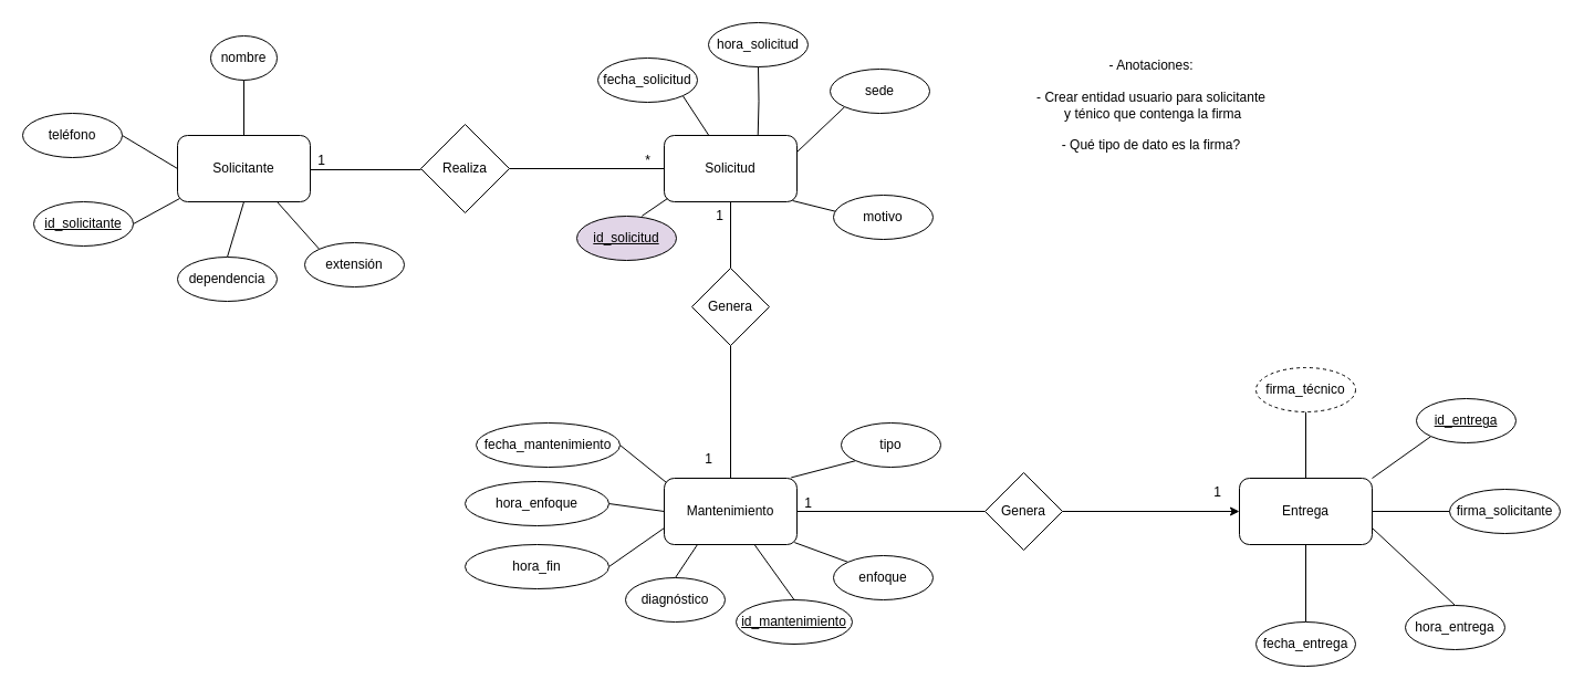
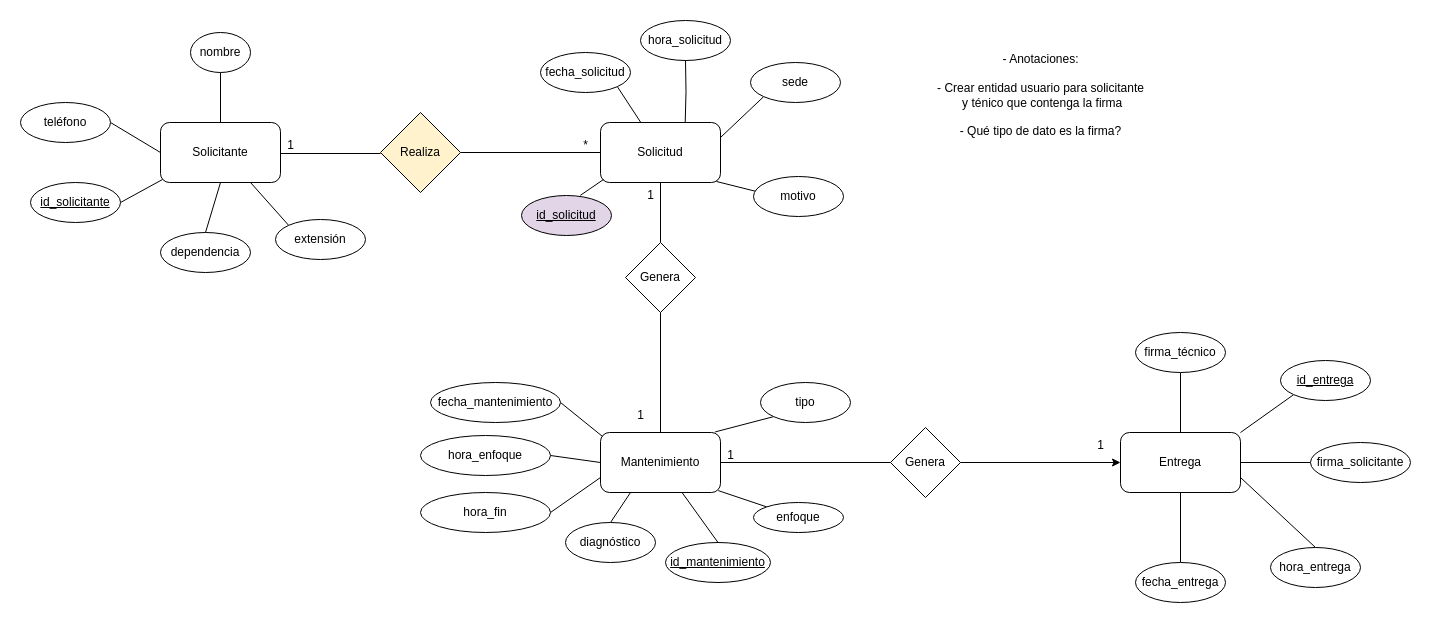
  <mxCell id="0" />
  <mxCell id="1" parent="0" />
  <mxCell id="2" style="edgeStyle=orthogonalEdgeStyle;rounded=0;orthogonalLoop=1;jettySize=auto;html=1;endArrow=none;endFill=0;" parent="1" edge="1"><mxGeometry relative="1" as="geometry"><mxPoint x="280" y="153" as="sourcePoint" /><mxPoint x="380" y="153" as="targetPoint" /></mxGeometry></mxCell>
  <mxCell id="3" style="rounded=0;orthogonalLoop=1;jettySize=auto;html=1;exitX=0;exitY=1;exitDx=0;exitDy=0;entryX=1;entryY=0.5;entryDx=0;entryDy=0;endArrow=none;endFill=0;" parent="1" target="51" edge="1"><mxGeometry relative="1" as="geometry"><mxPoint x="162" y="179" as="sourcePoint" /><mxPoint x="118.759" y="224.831" as="targetPoint" /></mxGeometry></mxCell>
  <mxCell id="4" style="rounded=0;orthogonalLoop=1;jettySize=auto;html=1;exitX=0.75;exitY=1;exitDx=0;exitDy=0;entryX=0;entryY=0;entryDx=0;entryDy=0;endArrow=none;endFill=0;" parent="1" source="5" target="57" edge="1"><mxGeometry relative="1" as="geometry"><mxPoint x="300" y="262" as="targetPoint" /></mxGeometry></mxCell>
  <mxCell id="5" value="Solicitante" style="rounded=1;whiteSpace=wrap;html=1;" parent="1" vertex="1"><mxGeometry x="160" y="122" width="120" height="60" as="geometry" /></mxCell>
  <mxCell id="6" style="edgeStyle=orthogonalEdgeStyle;rounded=0;orthogonalLoop=1;jettySize=auto;html=1;entryX=0.5;entryY=0;entryDx=0;entryDy=0;endArrow=none;endFill=0;" parent="1" source="7" target="30" edge="1"><mxGeometry relative="1" as="geometry" /></mxCell>
  <mxCell id="7" value="Solicitud" style="rounded=1;whiteSpace=wrap;html=1;" parent="1" vertex="1"><mxGeometry x="600" y="122" width="120" height="60" as="geometry" /></mxCell>
  <mxCell id="8" style="rounded=0;orthogonalLoop=1;jettySize=auto;html=1;exitX=0.25;exitY=1;exitDx=0;exitDy=0;entryX=0.5;entryY=0;entryDx=0;entryDy=0;endArrow=none;endFill=0;" parent="1" source="11" target="33" edge="1"><mxGeometry relative="1" as="geometry"><mxPoint x="601" y="489" as="sourcePoint" /><mxPoint x="561" y="519" as="targetPoint" /></mxGeometry></mxCell>
  <mxCell id="9" style="rounded=0;orthogonalLoop=1;jettySize=auto;html=1;exitX=0.023;exitY=0.076;exitDx=0;exitDy=0;entryX=1;entryY=0.5;entryDx=0;entryDy=0;endArrow=none;endFill=0;exitPerimeter=0;" parent="1" source="11" target="34" edge="1"><mxGeometry relative="1" as="geometry" /></mxCell>
  <mxCell id="10" style="edgeStyle=orthogonalEdgeStyle;rounded=0;orthogonalLoop=1;jettySize=auto;html=1;exitX=1;exitY=0.5;exitDx=0;exitDy=0;endArrow=none;endFill=0;" parent="1" source="11" target="38" edge="1"><mxGeometry relative="1" as="geometry" /></mxCell>
  <mxCell id="11" value="Mantenimiento" style="rounded=1;whiteSpace=wrap;html=1;" parent="1" vertex="1"><mxGeometry x="600" y="432" width="120" height="60" as="geometry" /></mxCell>
  <mxCell id="12" value="Entrega" style="rounded=1;whiteSpace=wrap;html=1;" parent="1" vertex="1"><mxGeometry x="1120" y="432" width="120" height="60" as="geometry" /></mxCell>
  <mxCell id="13" style="rounded=0;orthogonalLoop=1;jettySize=auto;html=1;exitX=1;exitY=0.5;exitDx=0;exitDy=0;endArrow=none;endFill=0;entryX=0;entryY=0.5;entryDx=0;entryDy=0;" parent="1" source="15" target="5" edge="1"><mxGeometry relative="1" as="geometry" /></mxCell>
  <mxCell id="14" style="rounded=0;orthogonalLoop=1;jettySize=auto;html=1;endArrow=none;endFill=0;exitX=0.5;exitY=1;exitDx=0;exitDy=0;entryX=0.5;entryY=0;entryDx=0;entryDy=0;" parent="1" source="5" target="18" edge="1"><mxGeometry relative="1" as="geometry"><mxPoint x="160" y="182" as="sourcePoint" /><mxPoint x="200" y="262" as="targetPoint" /></mxGeometry></mxCell>
  <mxCell id="15" value="teléfono" style="ellipse;whiteSpace=wrap;html=1;" parent="1" vertex="1"><mxGeometry x="20" y="102" width="90" height="40" as="geometry" /></mxCell>
  <mxCell id="16" style="rounded=0;orthogonalLoop=1;jettySize=auto;html=1;endArrow=none;endFill=0;entryX=0.5;entryY=0;entryDx=0;entryDy=0;" parent="1" source="17" target="5" edge="1"><mxGeometry relative="1" as="geometry"><mxPoint x="243" y="30" as="sourcePoint" /></mxGeometry></mxCell>
  <mxCell id="17" value="nombre" style="ellipse;whiteSpace=wrap;html=1;" parent="1" vertex="1"><mxGeometry x="190" y="32" width="60" height="40" as="geometry" /></mxCell>
  <mxCell id="18" value="dependencia" style="ellipse;whiteSpace=wrap;html=1;" parent="1" vertex="1"><mxGeometry x="160" y="232" width="90" height="40" as="geometry" /></mxCell>
  <mxCell id="19" style="edgeStyle=orthogonalEdgeStyle;rounded=0;orthogonalLoop=1;jettySize=auto;html=1;endArrow=none;endFill=0;exitX=1;exitY=0.5;exitDx=0;exitDy=0;" parent="1" source="20" target="7" edge="1"><mxGeometry relative="1" as="geometry"><Array as="points" /><mxPoint x="540" y="152" as="sourcePoint" /></mxGeometry></mxCell>
- <mxCell id="20" value="Realiza" style="rhombus;whiteSpace=wrap;html=1;" parent="1" vertex="1"><mxGeometry x="380" y="112" width="80" height="80" as="geometry" /></mxCell>
+ <mxCell id="20" value="Realiza" style="rhombus;whiteSpace=wrap;html=1;fillColor=#fff2cc;" parent="1" vertex="1"><mxGeometry x="380" y="112" width="80" height="80" as="geometry" /></mxCell>
  <mxCell id="21" value="hora_solicitud" style="ellipse;whiteSpace=wrap;html=1;" parent="1" vertex="1"><mxGeometry x="640" y="20" width="90" height="40" as="geometry" /></mxCell>
  <mxCell id="22" style="rounded=0;orthogonalLoop=1;jettySize=auto;html=1;exitX=1;exitY=1;exitDx=0;exitDy=0;endArrow=none;endFill=0;" parent="1" source="23" target="7" edge="1"><mxGeometry relative="1" as="geometry" /></mxCell>
  <mxCell id="23" value="fecha_solicitud" style="ellipse;whiteSpace=wrap;html=1;" parent="1" vertex="1"><mxGeometry x="540" y="52" width="90" height="40" as="geometry" /></mxCell>
  <mxCell id="24" style="edgeStyle=orthogonalEdgeStyle;rounded=0;orthogonalLoop=1;jettySize=auto;html=1;entryX=0.706;entryY=0.024;entryDx=0;entryDy=0;entryPerimeter=0;endArrow=none;endFill=0;" parent="1" edge="1"><mxGeometry relative="1" as="geometry"><mxPoint x="685" y="60" as="sourcePoint" /><mxPoint x="684.72" y="121.44" as="targetPoint" /></mxGeometry></mxCell>
  <mxCell id="25" style="rounded=0;orthogonalLoop=1;jettySize=auto;html=1;exitX=0;exitY=1;exitDx=0;exitDy=0;entryX=1;entryY=0.25;entryDx=0;entryDy=0;endArrow=none;endFill=0;" parent="1" source="26" target="7" edge="1"><mxGeometry relative="1" as="geometry" /></mxCell>
  <mxCell id="26" value="sede" style="ellipse;whiteSpace=wrap;html=1;" parent="1" vertex="1"><mxGeometry x="750" y="62" width="90" height="40" as="geometry" /></mxCell>
  <mxCell id="27" style="rounded=0;orthogonalLoop=1;jettySize=auto;html=1;exitX=0;exitY=0.5;exitDx=0;exitDy=0;endArrow=none;endFill=0;" parent="1" edge="1"><mxGeometry relative="1" as="geometry"><mxPoint x="716" y="181" as="targetPoint" /><mxPoint x="756" y="191" as="sourcePoint" /></mxGeometry></mxCell>
  <mxCell id="28" value="motivo" style="ellipse;whiteSpace=wrap;html=1;" parent="1" vertex="1"><mxGeometry x="753" y="176" width="90" height="40" as="geometry" /></mxCell>
  <mxCell id="29" style="edgeStyle=orthogonalEdgeStyle;rounded=0;orthogonalLoop=1;jettySize=auto;html=1;endArrow=none;endFill=0;" parent="1" source="30" target="11" edge="1"><mxGeometry relative="1" as="geometry" /></mxCell>
  <mxCell id="30" value="Genera" style="rhombus;whiteSpace=wrap;html=1;" parent="1" vertex="1"><mxGeometry x="625" y="242" width="70" height="70" as="geometry" /></mxCell>
  <mxCell id="31" style="rounded=0;orthogonalLoop=1;jettySize=auto;html=1;exitX=0;exitY=0;exitDx=0;exitDy=0;entryX=0.965;entryY=0.952;entryDx=0;entryDy=0;endArrow=none;endFill=0;entryPerimeter=0;" parent="1" source="32" edge="1"><mxGeometry relative="1" as="geometry"><mxPoint x="760.333" y="518.79" as="sourcePoint" /><mxPoint x="717.8" y="490.12" as="targetPoint" /></mxGeometry></mxCell>
- <mxCell id="32" value="enfoque" style="ellipse;whiteSpace=wrap;html=1;" parent="1" vertex="1"><mxGeometry x="753" y="502" width="90" height="40" as="geometry" /></mxCell>
+ <mxCell id="32" value="enfoque" style="ellipse;whiteSpace=wrap;html=1;" parent="1" vertex="1"><mxGeometry x="753" y="502" width="90" height="30" as="geometry" /></mxCell>
  <mxCell id="33" value="diagnóstico" style="ellipse;whiteSpace=wrap;html=1;" parent="1" vertex="1"><mxGeometry x="565" y="522" width="90" height="40" as="geometry" /></mxCell>
  <mxCell id="34" value="fecha_mantenimiento" style="ellipse;whiteSpace=wrap;html=1;" parent="1" vertex="1"><mxGeometry x="430" y="382" width="130" height="40" as="geometry" /></mxCell>
  <mxCell id="35" style="rounded=0;orthogonalLoop=1;jettySize=auto;html=1;exitX=0;exitY=1;exitDx=0;exitDy=0;entryX=0.956;entryY=-0.01;entryDx=0;entryDy=0;endArrow=none;endFill=0;entryPerimeter=0;" parent="1" source="36" target="11" edge="1"><mxGeometry relative="1" as="geometry" /></mxCell>
  <mxCell id="36" value="tipo" style="ellipse;whiteSpace=wrap;html=1;" parent="1" vertex="1"><mxGeometry x="760" y="382" width="90" height="40" as="geometry" /></mxCell>
  <mxCell id="37" style="edgeStyle=orthogonalEdgeStyle;rounded=0;orthogonalLoop=1;jettySize=auto;html=1;exitX=1;exitY=0.5;exitDx=0;exitDy=0;" parent="1" source="38" target="12" edge="1"><mxGeometry relative="1" as="geometry" /></mxCell>
  <mxCell id="38" value="Genera" style="rhombus;whiteSpace=wrap;html=1;" parent="1" vertex="1"><mxGeometry x="890" y="427" width="70" height="70" as="geometry" /></mxCell>
  <mxCell id="39" style="rounded=0;orthogonalLoop=1;jettySize=auto;html=1;exitX=0;exitY=0.5;exitDx=0;exitDy=0;entryX=1;entryY=0.5;entryDx=0;entryDy=0;endArrow=none;endFill=0;" parent="1" source="40" target="12" edge="1"><mxGeometry relative="1" as="geometry" /></mxCell>
  <mxCell id="40" value="firma_solicitante" style="ellipse;whiteSpace=wrap;html=1;" parent="1" vertex="1"><mxGeometry x="1310" y="442" width="100" height="40" as="geometry" /></mxCell>
  <mxCell id="41" style="rounded=0;orthogonalLoop=1;jettySize=auto;html=1;exitX=0.5;exitY=0;exitDx=0;exitDy=0;entryX=0.5;entryY=1;entryDx=0;entryDy=0;endArrow=none;endFill=0;" parent="1" source="42" target="12" edge="1"><mxGeometry relative="1" as="geometry" /></mxCell>
  <mxCell id="42" value="fecha_entrega" style="ellipse;whiteSpace=wrap;html=1;" parent="1" vertex="1"><mxGeometry x="1135" y="562" width="90" height="40" as="geometry" /></mxCell>
  <mxCell id="43" style="rounded=0;orthogonalLoop=1;jettySize=auto;html=1;exitX=0.5;exitY=1;exitDx=0;exitDy=0;entryX=0.5;entryY=0;entryDx=0;entryDy=0;endArrow=none;endFill=0;" parent="1" source="44" target="12" edge="1"><mxGeometry relative="1" as="geometry" /></mxCell>
- <mxCell id="44" value="firma_técnico" style="ellipse;whiteSpace=wrap;html=1;dashed=1;" parent="1" vertex="1"><mxGeometry x="1135" y="332" width="90" height="40" as="geometry" /></mxCell>
+ <mxCell id="44" value="firma_técnico" style="ellipse;whiteSpace=wrap;html=1;" parent="1" vertex="1"><mxGeometry x="1135" y="332" width="90" height="40" as="geometry" /></mxCell>
  <mxCell id="45" value="1" style="text;html=1;align=center;verticalAlign=middle;resizable=0;points=[];autosize=1;strokeColor=none;fillColor=none;" parent="1" vertex="1"><mxGeometry x="275" y="130" width="30" height="30" as="geometry" /></mxCell>
  <mxCell id="46" value="*" style="text;html=1;align=center;verticalAlign=middle;resizable=0;points=[];autosize=1;strokeColor=none;fillColor=none;" parent="1" vertex="1"><mxGeometry x="570" y="130" width="30" height="30" as="geometry" /></mxCell>
  <mxCell id="47" value="1" style="text;html=1;align=center;verticalAlign=middle;resizable=0;points=[];autosize=1;strokeColor=none;fillColor=none;" parent="1" vertex="1"><mxGeometry x="635" y="180" width="30" height="30" as="geometry" /></mxCell>
  <mxCell id="48" value="1" style="text;html=1;align=center;verticalAlign=middle;resizable=0;points=[];autosize=1;strokeColor=none;fillColor=none;" parent="1" vertex="1"><mxGeometry x="625" y="400" width="30" height="30" as="geometry" /></mxCell>
  <mxCell id="49" value="1" style="text;html=1;align=center;verticalAlign=middle;resizable=0;points=[];autosize=1;strokeColor=none;fillColor=none;" parent="1" vertex="1"><mxGeometry x="715" y="440" width="30" height="30" as="geometry" /></mxCell>
  <mxCell id="50" value="1" style="text;html=1;align=center;verticalAlign=middle;resizable=0;points=[];autosize=1;strokeColor=none;fillColor=none;" parent="1" vertex="1"><mxGeometry x="1085" y="430" width="30" height="30" as="geometry" /></mxCell>
  <mxCell id="51" value="&lt;u&gt;id_solicitante&lt;/u&gt;" style="ellipse;whiteSpace=wrap;html=1;" parent="1" vertex="1"><mxGeometry x="30" y="182" width="90" height="40" as="geometry" /></mxCell>
  <mxCell id="52" value="&lt;u&gt;id_solicitud&lt;/u&gt;" style="ellipse;whiteSpace=wrap;html=1;fillColor=#e1d5e7;" parent="1" vertex="1"><mxGeometry x="521" y="195" width="90" height="40" as="geometry" /></mxCell>
  <mxCell id="53" style="rounded=0;orthogonalLoop=1;jettySize=auto;html=1;exitX=0.5;exitY=0;exitDx=0;exitDy=0;endArrow=none;endFill=0;" parent="1" source="54" target="11" edge="1"><mxGeometry relative="1" as="geometry" /></mxCell>
  <mxCell id="54" value="&lt;u&gt;id_mantenimiento&lt;/u&gt;" style="ellipse;whiteSpace=wrap;html=1;" parent="1" vertex="1"><mxGeometry x="665" y="542" width="105" height="40" as="geometry" /></mxCell>
  <mxCell id="55" style="rounded=0;orthogonalLoop=1;jettySize=auto;html=1;exitX=0;exitY=1;exitDx=0;exitDy=0;entryX=1;entryY=0;entryDx=0;entryDy=0;endArrow=none;endFill=0;" parent="1" source="56" target="12" edge="1"><mxGeometry relative="1" as="geometry" /></mxCell>
  <mxCell id="56" value="&lt;u&gt;id_entrega&lt;/u&gt;" style="ellipse;whiteSpace=wrap;html=1;" parent="1" vertex="1"><mxGeometry x="1280" y="360" width="90" height="40" as="geometry" /></mxCell>
  <mxCell id="57" value="extensión" style="ellipse;whiteSpace=wrap;html=1;" parent="1" vertex="1"><mxGeometry x="275" y="219" width="90" height="40" as="geometry" /></mxCell>
  <mxCell id="58" style="rounded=0;orthogonalLoop=1;jettySize=auto;html=1;entryX=1;entryY=0;entryDx=0;entryDy=0;endArrow=none;endFill=0;exitX=0;exitY=1;exitDx=0;exitDy=0;" edge="1" parent="1"><mxGeometry relative="1" as="geometry"><mxPoint x="603" y="179" as="sourcePoint" /><mxPoint x="579.82" y="194.858" as="targetPoint" /></mxGeometry></mxCell>
  <mxCell id="59" value="- Anotaciones:&lt;div&gt;&lt;br&gt;&lt;/div&gt;&lt;div&gt;- Crear entidad usuario para solicitante&lt;/div&gt;&lt;div&gt;&amp;nbsp;y ténico que contenga la firma&lt;/div&gt;&lt;div&gt;&lt;br&gt;&lt;/div&gt;&lt;div&gt;- Qué tipo de dato es la firma?&lt;/div&gt;" style="text;html=1;align=center;verticalAlign=middle;resizable=0;points=[];autosize=1;strokeColor=none;fillColor=none;" vertex="1" parent="1"><mxGeometry x="925" y="45" width="230" height="100" as="geometry" /></mxCell>
  <mxCell id="60" style="rounded=0;orthogonalLoop=1;jettySize=auto;html=1;exitX=0.5;exitY=0;exitDx=0;exitDy=0;endArrow=none;endFill=0;entryX=1;entryY=0.75;entryDx=0;entryDy=0;" edge="1" parent="1" source="61" target="12"><mxGeometry relative="1" as="geometry"><mxPoint x="1270" y="477" as="targetPoint" /></mxGeometry></mxCell>
  <mxCell id="61" value="hora_entrega" style="ellipse;whiteSpace=wrap;html=1;" vertex="1" parent="1"><mxGeometry x="1270" y="547" width="90" height="40" as="geometry" /></mxCell>
  <mxCell id="62" style="rounded=0;orthogonalLoop=1;jettySize=auto;html=1;exitX=0;exitY=0.5;exitDx=0;exitDy=0;entryX=1;entryY=0.5;entryDx=0;entryDy=0;endArrow=none;endFill=0;" edge="1" parent="1" target="63" source="11"><mxGeometry relative="1" as="geometry"><mxPoint x="590" y="497" as="sourcePoint" /></mxGeometry></mxCell>
  <mxCell id="63" value="hora_enfoque" style="ellipse;whiteSpace=wrap;html=1;" vertex="1" parent="1"><mxGeometry x="420" y="435" width="130" height="40" as="geometry" /></mxCell>
  <mxCell id="64" style="rounded=0;orthogonalLoop=1;jettySize=auto;html=1;exitX=0;exitY=0.75;exitDx=0;exitDy=0;entryX=1;entryY=0.5;entryDx=0;entryDy=0;endArrow=none;endFill=0;" edge="1" parent="1" target="65" source="11"><mxGeometry relative="1" as="geometry"><mxPoint x="600" y="519" as="sourcePoint" /></mxGeometry></mxCell>
  <mxCell id="65" value="hora_fin" style="ellipse;whiteSpace=wrap;html=1;" vertex="1" parent="1"><mxGeometry x="420" y="492" width="130" height="40" as="geometry" /></mxCell>
